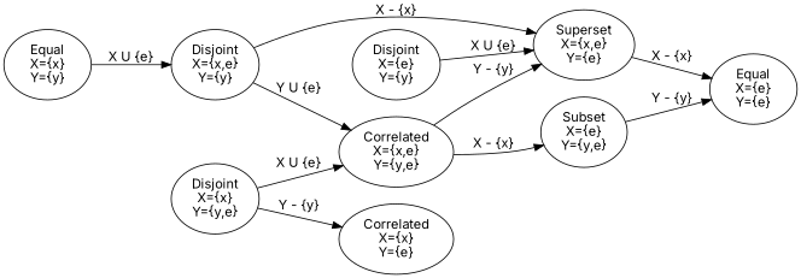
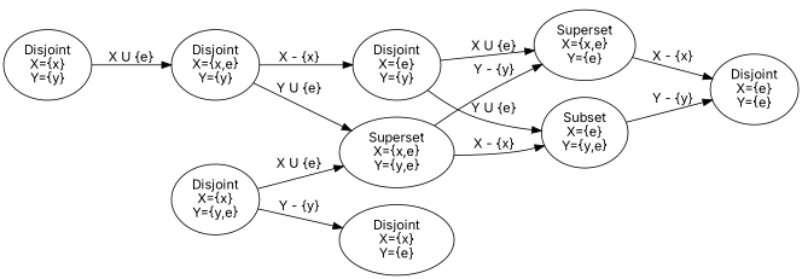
  digraph {
    fontname=Inter
    rankdir=LR
    node [fontname=Inter]
    edge [fontname=Inter]
-   n1 [label="Equal\nX={x}\nY={y}"]
+   n1 [label="Disjoint\nX={x}\nY={y}"]
    n2 [label="Disjoint\nX={x,e}\nY={y}"]
    n3 [label="Disjoint\nX={e}\nY={y}"]
-   n4 [label="Correlated\nX={x,e}\nY={y,e}"]
+   n4 [label="Superset\nX={x,e}\nY={y,e}"]
    n5 [label="Disjoint\nX={x}\nY={y,e}"]
-   n6 [label="Correlated\nX={x}\nY={e}"]
+   n6 [label="Disjoint\nX={x}\nY={e}"]
    n7 [label="Subset\nX={e}\nY={y,e}"]
    n8 [label="Superset\nX={x,e}\nY={e}"]
-   n9 [label="Equal\nX={e}\nY={e}"]
+   n9 [label="Disjoint\nX={e}\nY={e}"]
    n1 -> n2 [label="X U {e}"]
-   n2 -> n8 [label="X - {x}"]
+   n2 -> n3 [label="X - {x}"]
    n2 -> n4 [label="Y U {e}"]
+   n3 -> n7 [label="Y U {e}"]
    n3 -> n8 [label="X U {e}"]
    n4 -> n7 [label="X - {x}"]
    n4 -> n8 [label="Y - {y}"]
    n5 -> n4 [label="X U {e}"]
    n5 -> n6 [label="Y - {y}"]
    n7 -> n9 [label="Y - {y}"]
    n8 -> n9 [label="X - {x}"]
  }
